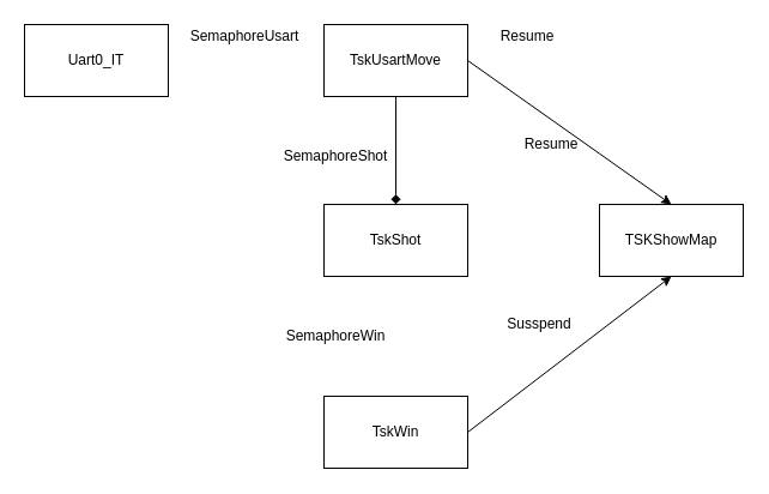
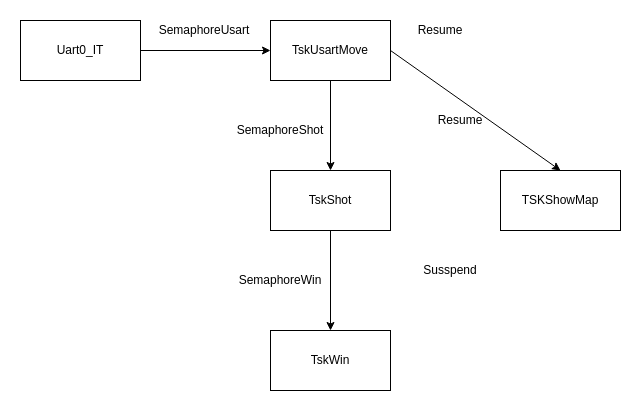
  <mxCell id="0" />
  <mxCell id="1" parent="0" />
  <mxCell id="2" value="TSKShowMap" style="rounded=0;whiteSpace=wrap;html=1;" vertex="1" parent="1"><mxGeometry x="500" y="170" width="120" height="60" as="geometry" /></mxCell>
  <mxCell id="3" value="TskUsartMove" style="rounded=0;whiteSpace=wrap;html=1;" vertex="1" parent="1"><mxGeometry x="270" y="20" width="120" height="60" as="geometry" /></mxCell>
  <mxCell id="4" value="TskWin" style="rounded=0;whiteSpace=wrap;html=1;" vertex="1" parent="1"><mxGeometry x="270" y="330" width="120" height="60" as="geometry" /></mxCell>
+ <mxCell id="5" style="edgeStyle=orthogonalEdgeStyle;rounded=0;orthogonalLoop=1;jettySize=auto;html=1;exitX=0.5;exitY=1;exitDx=0;exitDy=0;entryX=0.5;entryY=0;entryDx=0;entryDy=0;" edge="1" parent="1" source="6" target="4"><mxGeometry relative="1" as="geometry" /></mxCell>
  <mxCell id="6" value="TskShot" style="rounded=0;whiteSpace=wrap;html=1;" vertex="1" parent="1"><mxGeometry x="270" y="170" width="120" height="60" as="geometry" /></mxCell>
  <mxCell id="7" value="Uart0_IT" style="rounded=0;whiteSpace=wrap;html=1;" vertex="1" parent="1"><mxGeometry x="20" y="20" width="120" height="60" as="geometry" /></mxCell>
+ <mxCell id="8" value="" style="endArrow=classic;html=1;exitX=1;exitY=0.5;exitDx=0;exitDy=0;entryX=0;entryY=0.5;entryDx=0;entryDy=0;" edge="1" parent="1" source="7" target="3"><mxGeometry width="50" height="50" relative="1" as="geometry"><mxPoint x="260" y="230" as="sourcePoint" /><mxPoint x="310" y="180" as="targetPoint" /></mxGeometry></mxCell>
  <mxCell id="9" value="SemaphoreUsart" style="text;html=1;strokeColor=none;fillColor=none;align=center;verticalAlign=middle;whiteSpace=wrap;rounded=0;" vertex="1" parent="1"><mxGeometry x="184" y="20" width="40" height="20" as="geometry" /></mxCell>
- <mxCell id="10" value="" style="endArrow=diamond;html=1;exitX=0.5;exitY=1;exitDx=0;exitDy=0;entryX=0.5;entryY=0;entryDx=0;entryDy=0;" edge="1" parent="1" source="3" target="6"><mxGeometry width="50" height="50" relative="1" as="geometry"><mxPoint x="300" y="230" as="sourcePoint" /><mxPoint x="350" y="180" as="targetPoint" /></mxGeometry></mxCell>
+ <mxCell id="10" value="" style="endArrow=classic;html=1;exitX=0.5;exitY=1;exitDx=0;exitDy=0;entryX=0.5;entryY=0;entryDx=0;entryDy=0;" edge="1" parent="1" source="3" target="6"><mxGeometry width="50" height="50" relative="1" as="geometry"><mxPoint x="300" y="230" as="sourcePoint" /><mxPoint x="350" y="180" as="targetPoint" /></mxGeometry></mxCell>
  <mxCell id="11" value="SemaphoreShot" style="text;html=1;strokeColor=none;fillColor=none;align=center;verticalAlign=middle;whiteSpace=wrap;rounded=0;" vertex="1" parent="1"><mxGeometry x="260" y="120" width="40" height="20" as="geometry" /></mxCell>
  <mxCell id="12" value="SemaphoreWin" style="text;html=1;strokeColor=none;fillColor=none;align=center;verticalAlign=middle;whiteSpace=wrap;rounded=0;" vertex="1" parent="1"><mxGeometry x="260" y="270" width="40" height="20" as="geometry" /></mxCell>
- <mxCell id="13" value="" style="endArrow=classic;html=1;entryX=0.5;entryY=1;entryDx=0;entryDy=0;exitX=1;exitY=0.5;exitDx=0;exitDy=0;" edge="1" parent="1" source="4" target="2"><mxGeometry width="50" height="50" relative="1" as="geometry"><mxPoint x="390" y="370" as="sourcePoint" /><mxPoint x="400" y="260" as="targetPoint" /></mxGeometry></mxCell>
  <mxCell id="14" value="Susspend" style="text;html=1;strokeColor=none;fillColor=none;align=center;verticalAlign=middle;whiteSpace=wrap;rounded=0;" vertex="1" parent="1"><mxGeometry x="430" y="260" width="40" height="20" as="geometry" /></mxCell>
  <mxCell id="15" value="" style="endArrow=classic;html=1;entryX=0.5;entryY=0;entryDx=0;entryDy=0;exitX=1;exitY=0.5;exitDx=0;exitDy=0;" edge="1" parent="1" source="3" target="2"><mxGeometry width="50" height="50" relative="1" as="geometry"><mxPoint x="320" y="210" as="sourcePoint" /><mxPoint x="370" y="160" as="targetPoint" /></mxGeometry></mxCell>
  <mxCell id="16" value="Resume" style="text;html=1;strokeColor=none;fillColor=none;align=center;verticalAlign=middle;whiteSpace=wrap;rounded=0;" vertex="1" parent="1"><mxGeometry x="440" y="110" width="40" height="20" as="geometry" /></mxCell>
  <mxCell id="17" value="Resume" style="text;html=1;strokeColor=none;fillColor=none;align=center;verticalAlign=middle;whiteSpace=wrap;rounded=0;" vertex="1" parent="1"><mxGeometry x="420" y="20" width="40" height="20" as="geometry" /></mxCell>
